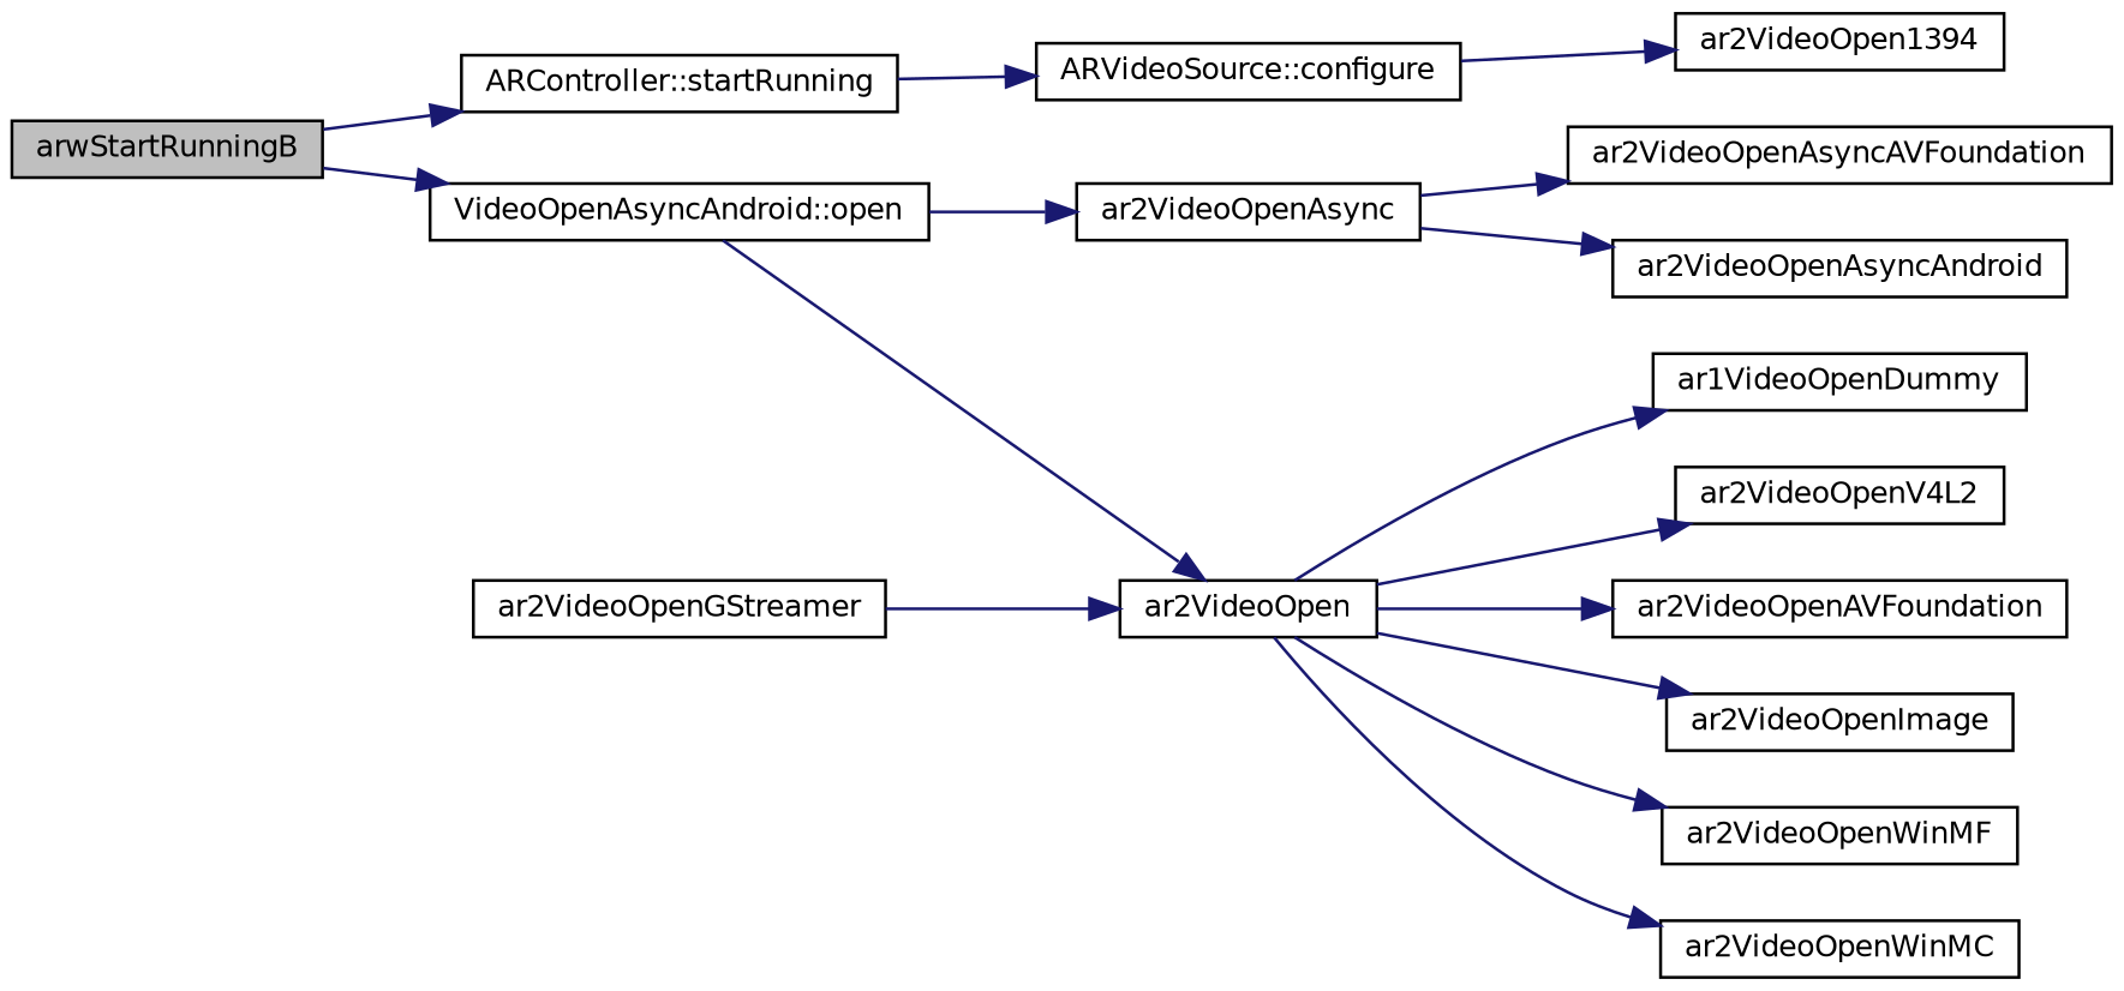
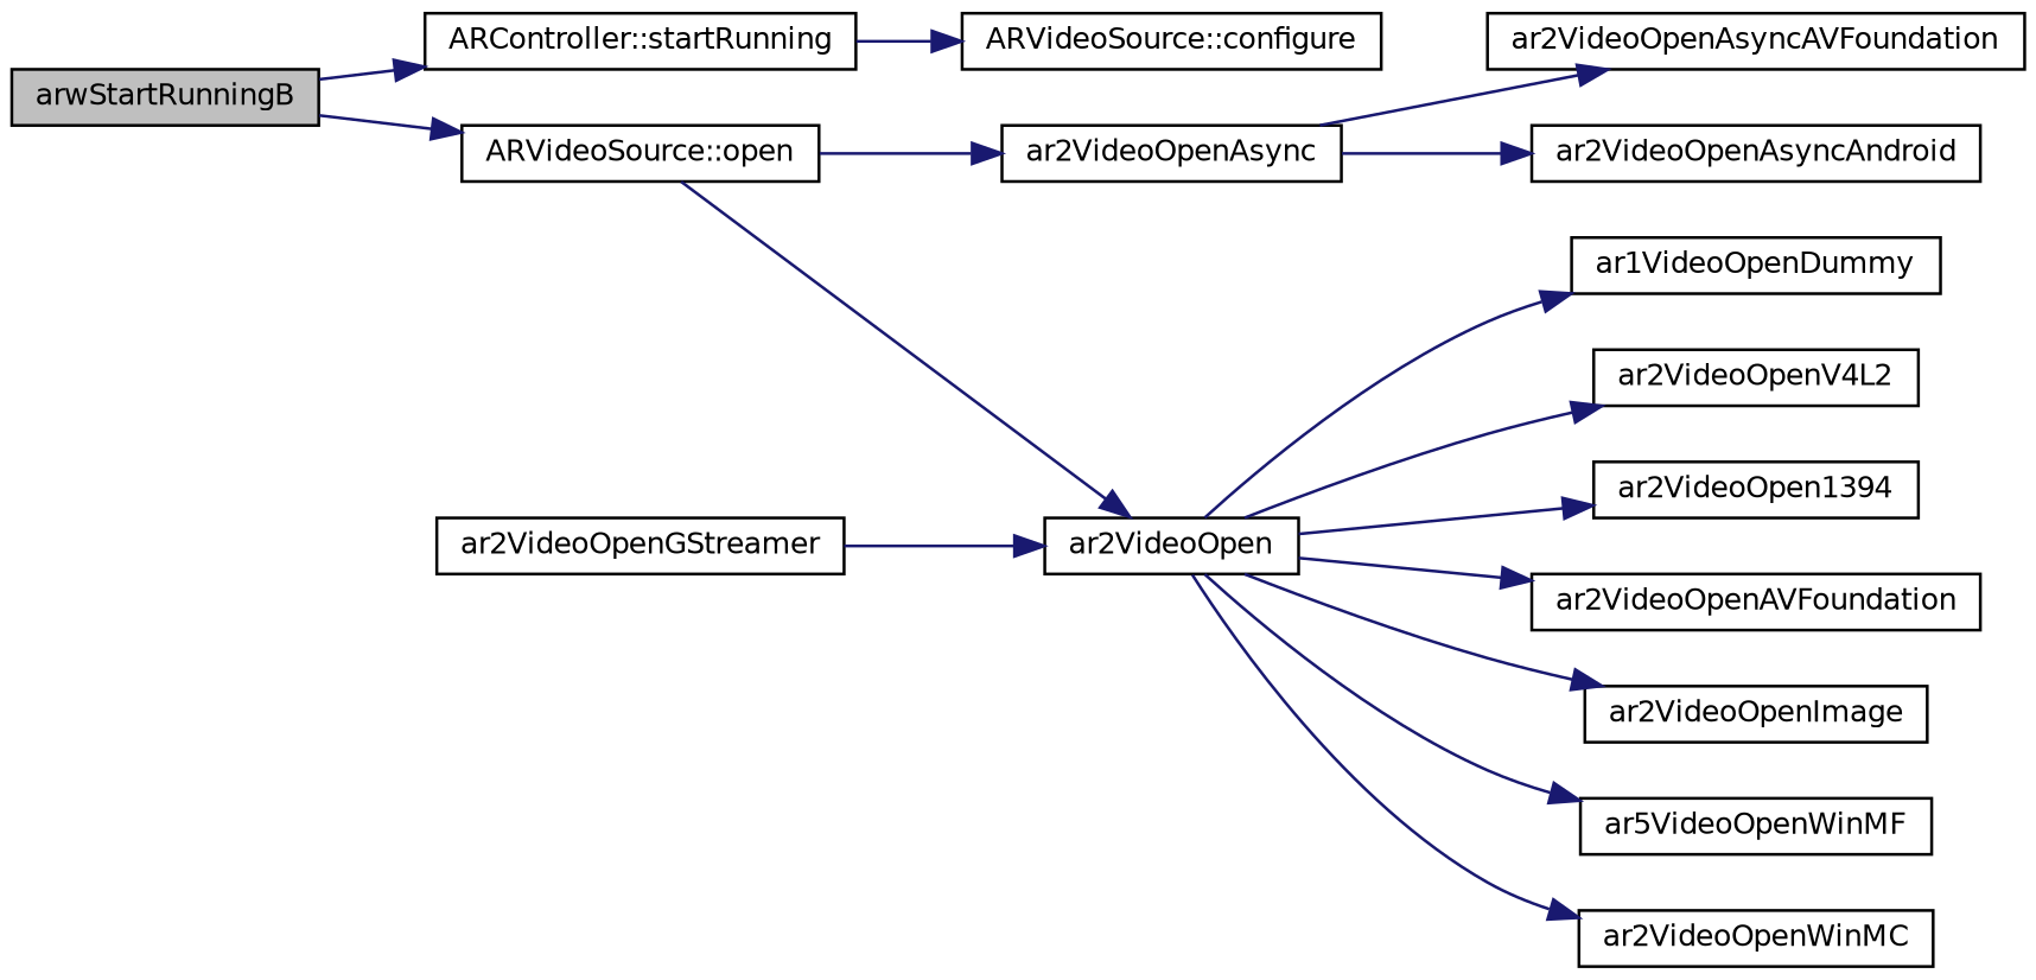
  digraph {
    rankdir=LR
    node [color=black fillcolor=white fontname=Helvetica fontsize=10 shape=record style=filled]
    edge [color=midnightblue fontname=Helvetica fontsize=10 labelfontname=Helvetica labelfontsize=10 style=solid]
    n1 [fillcolor=grey75 fontcolor=black height=0.2 label=arwStartRunningB width=0.4]
    n2 [height=0.2 label="ARController::startRunning" width=0.4]
-   n3 [height=0.2 label="VideoOpenAsyncAndroid::open" width=0.4]
+   n3 [height=0.2 label="ARVideoSource::open" width=0.4]
    n4 [height=0.2 label="ARVideoSource::configure" width=0.4]
    n5 [height=0.2 label=ar2VideoOpenAsync width=0.4]
    n6 [height=0.2 label=ar2VideoOpen width=0.4]
    n7 [height=0.2 label=ar2VideoOpenAsyncAVFoundation width=0.4]
    n8 [height=0.2 label=ar2VideoOpenAsyncAndroid width=0.4]
    n9 [height=0.2 label=ar1VideoOpenDummy width=0.4]
    n10 [height=0.2 label=ar2VideoOpenV4L2 width=0.4]
    n11 [height=0.2 label=ar2VideoOpen1394 width=0.4]
    n12 [height=0.2 label=ar2VideoOpenAVFoundation width=0.4]
    n13 [height=0.2 label=ar2VideoOpenImage width=0.4]
-   n14 [height=0.2 label=ar2VideoOpenWinMF width=0.4]
+   n14 [height=0.2 label=ar5VideoOpenWinMF width=0.4]
    n15 [height=0.2 label=ar2VideoOpenWinMC width=0.4]
    n16 [height=0.2 label=ar2VideoOpenGStreamer width=0.4]
    n1 -> n2
    n1 -> n3
    n2 -> n4
    n3 -> n5
    n3 -> n6
    n5 -> n7
    n5 -> n8
    n6 -> n9
    n6 -> n10
-   n4 -> n11
+   n6 -> n11
    n6 -> n12
    n6 -> n13
    n6 -> n14
    n6 -> n15
    n16 -> n6
  }
